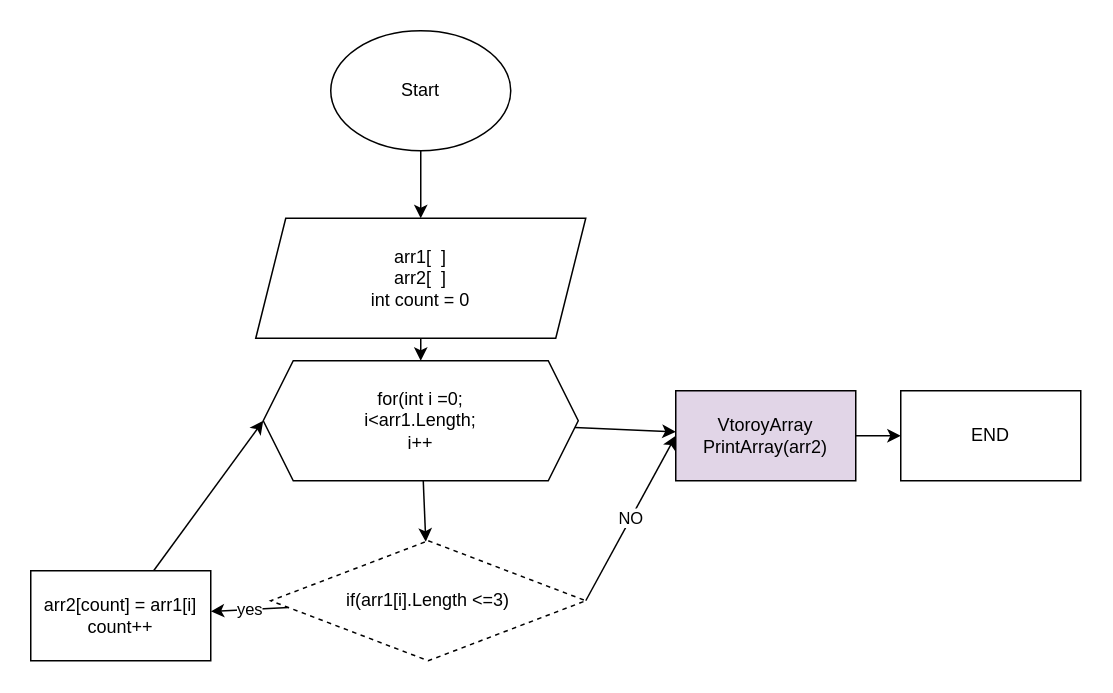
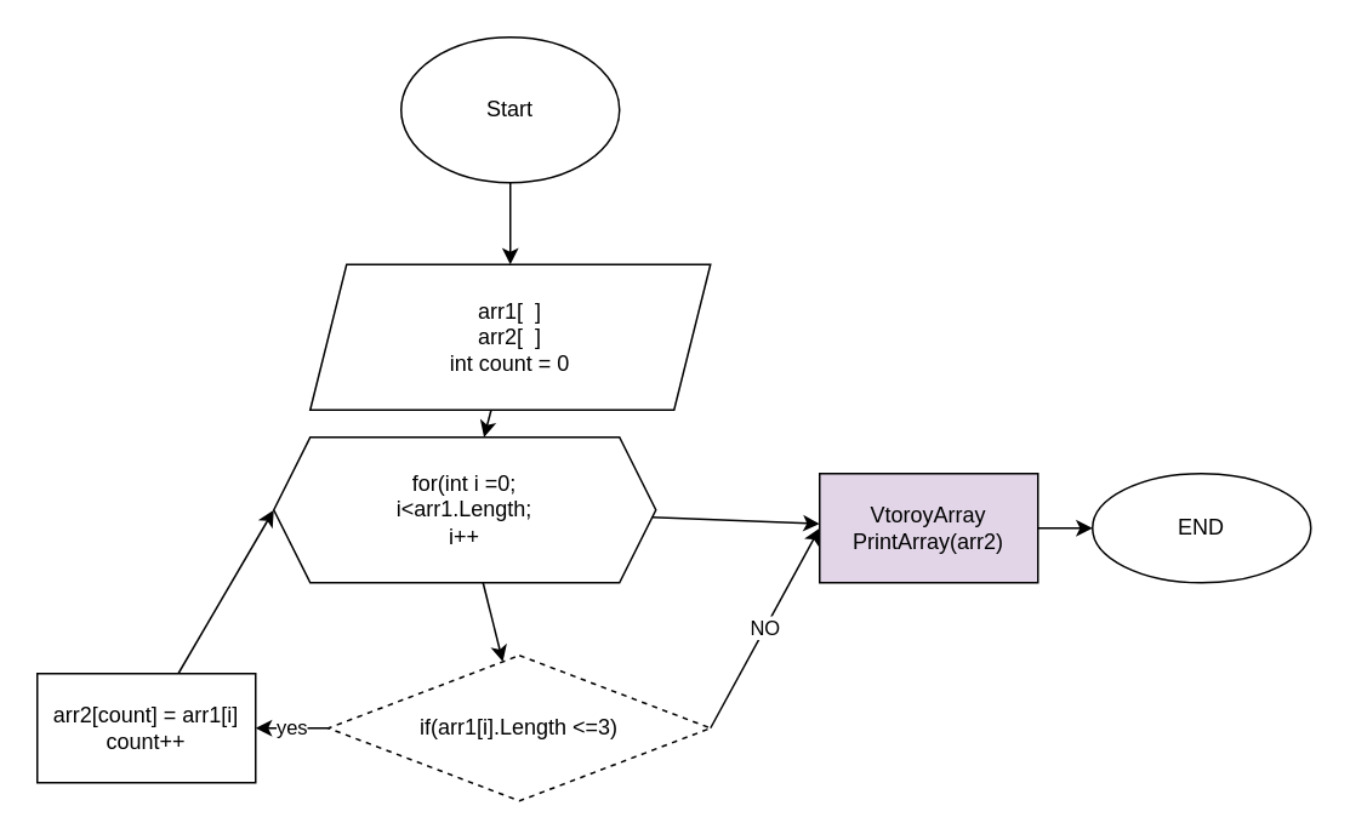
  <mxCell id="0" />
  <mxCell id="1" parent="0" />
  <mxCell id="2" value="" style="edgeStyle=none;html=1;" edge="1" parent="1" source="3" target="5"><mxGeometry relative="1" as="geometry" /></mxCell>
  <mxCell id="3" value="Start" style="ellipse;whiteSpace=wrap;html=1;" vertex="1" parent="1"><mxGeometry x="220" y="20" width="120" height="80" as="geometry" /></mxCell>
  <mxCell id="4" value="" style="edgeStyle=none;html=1;" edge="1" parent="1" source="5" target="8"><mxGeometry relative="1" as="geometry" /></mxCell>
  <mxCell id="5" value="arr1[&amp;nbsp; ]&lt;br&gt;arr2[&amp;nbsp; ]&lt;br&gt;int count = 0" style="shape=parallelogram;perimeter=parallelogramPerimeter;whiteSpace=wrap;html=1;fixedSize=1;" vertex="1" parent="1"><mxGeometry x="170" y="145" width="220" height="80" as="geometry" /></mxCell>
  <mxCell id="6" value="" style="edgeStyle=none;html=1;" edge="1" parent="1" source="8" target="11"><mxGeometry relative="1" as="geometry" /></mxCell>
  <mxCell id="7" value="" style="edgeStyle=none;html=1;" edge="1" parent="1" source="8" target="15"><mxGeometry relative="1" as="geometry" /></mxCell>
- <mxCell id="8" value="for(int i =0;&lt;br&gt;i&amp;lt;arr1.Length;&lt;br&gt;i++" style="shape=hexagon;perimeter=hexagonPerimeter2;whiteSpace=wrap;html=1;fixedSize=1;" vertex="1" parent="1"><mxGeometry x="175" y="240" width="210" height="80" as="geometry" /></mxCell>
+ <mxCell id="8" value="for(int i =0;&lt;br&gt;i&amp;lt;arr1.Length;&lt;br&gt;i++" style="shape=hexagon;perimeter=hexagonPerimeter2;whiteSpace=wrap;html=1;fixedSize=1;" vertex="1" parent="1"><mxGeometry x="150" y="240" width="210" height="80" as="geometry" /></mxCell>
  <mxCell id="9" value="yes" style="edgeStyle=none;html=1;" edge="1" parent="1" source="11" target="13"><mxGeometry relative="1" as="geometry" /></mxCell>
  <mxCell id="10" value="NO" style="edgeStyle=none;html=1;exitX=1;exitY=0.5;exitDx=0;exitDy=0;" edge="1" parent="1" source="11"><mxGeometry relative="1" as="geometry"><mxPoint x="450" y="290" as="targetPoint" /></mxGeometry></mxCell>
  <mxCell id="11" value="if(arr1[i].Length &amp;lt;=3)" style="rhombus;whiteSpace=wrap;html=1;dashed=1;" vertex="1" parent="1"><mxGeometry x="180" y="360" width="210" height="80" as="geometry" /></mxCell>
  <mxCell id="12" style="edgeStyle=none;html=1;entryX=0;entryY=0.5;entryDx=0;entryDy=0;" edge="1" parent="1" source="13" target="8"><mxGeometry relative="1" as="geometry" /></mxCell>
- <mxCell id="13" value="arr2[count] = arr1[i]&lt;br&gt;count++" style="whiteSpace=wrap;html=1;" vertex="1" parent="1"><mxGeometry x="20" y="380" width="120" height="60" as="geometry" /></mxCell>
+ <mxCell id="13" value="arr2[count] = arr1[i]&lt;br&gt;count++" style="whiteSpace=wrap;html=1;" vertex="1" parent="1"><mxGeometry x="20" y="370" width="120" height="60" as="geometry" /></mxCell>
  <mxCell id="14" value="" style="edgeStyle=none;html=1;" edge="1" parent="1" source="15" target="16"><mxGeometry relative="1" as="geometry" /></mxCell>
  <mxCell id="15" value="VtoroyArray&lt;br&gt;PrintArray(arr2)" style="whiteSpace=wrap;html=1;fillColor=#e1d5e7;" vertex="1" parent="1"><mxGeometry x="450" y="260" width="120" height="60" as="geometry" /></mxCell>
- <mxCell id="16" value="END" style="whiteSpace=wrap;html=1;rounded=0;" vertex="1" parent="1"><mxGeometry x="600" y="260" width="120" height="60" as="geometry" /></mxCell>
+ <mxCell id="16" value="END" style="ellipse;whiteSpace=wrap;html=1;" vertex="1" parent="1"><mxGeometry x="600" y="260" width="120" height="60" as="geometry" /></mxCell>
